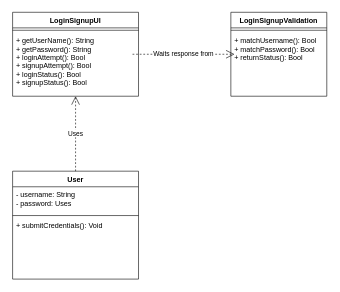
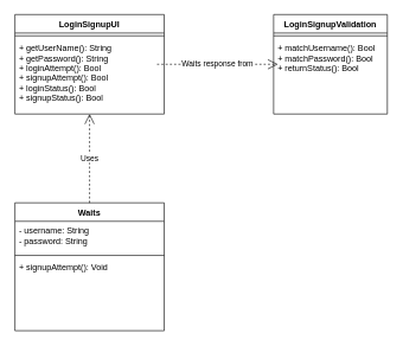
  <mxCell id="0" />
  <mxCell id="1" parent="0" />
  <mxCell id="2" value="LoginSignupUI" style="swimlane;fontStyle=1;align=center;verticalAlign=top;childLayout=stackLayout;horizontal=1;startSize=26;horizontalStack=0;resizeParent=1;resizeParentMax=0;resizeLast=0;collapsible=1;marginBottom=0;" parent="1" vertex="1"><mxGeometry x="20" y="20" width="210" height="140" as="geometry" /></mxCell>
  <mxCell id="3" value="" style="line;strokeWidth=1;fillColor=none;align=left;verticalAlign=middle;spacingTop=-1;spacingLeft=3;spacingRight=3;rotatable=0;labelPosition=right;points=[];portConstraint=eastwest;" parent="2" vertex="1"><mxGeometry y="26" width="210" height="8" as="geometry" /></mxCell>
  <mxCell id="4" value="Waits response from" style="endArrow=open;endSize=12;dashed=1;html=1;" parent="2" edge="1"><mxGeometry width="160" relative="1" as="geometry"><mxPoint x="200" y="70" as="sourcePoint" /><mxPoint x="370" y="70" as="targetPoint" /></mxGeometry></mxCell>
  <mxCell id="5" value="+ getUserName(): String&#10;+ getPassword(): String&#10;+ loginAttempt(): Bool&#10;+ signupAttempt(): Bool&#10;+ loginStatus(): Bool&#10;+ signupStatus(): Bool" style="text;strokeColor=none;fillColor=none;align=left;verticalAlign=top;spacingLeft=4;spacingRight=4;overflow=hidden;rotatable=0;points=[[0,0.5],[1,0.5]];portConstraint=eastwest;" parent="2" vertex="1"><mxGeometry y="34" width="210" height="106" as="geometry" /></mxCell>
  <mxCell id="6" value="LoginSignupValidation" style="swimlane;fontStyle=1;align=center;verticalAlign=top;childLayout=stackLayout;horizontal=1;startSize=26;horizontalStack=0;resizeParent=1;resizeParentMax=0;resizeLast=0;collapsible=1;marginBottom=0;" parent="1" vertex="1"><mxGeometry x="384" y="20" width="160" height="140" as="geometry" /></mxCell>
  <mxCell id="7" value="" style="line;strokeWidth=1;fillColor=none;align=left;verticalAlign=middle;spacingTop=-1;spacingLeft=3;spacingRight=3;rotatable=0;labelPosition=right;points=[];portConstraint=eastwest;" parent="6" vertex="1"><mxGeometry y="26" width="160" height="8" as="geometry" /></mxCell>
  <mxCell id="8" value="+ matchUsername(): Bool&#10;+ matchPassword(): Bool&#10;+ returnStatus(): Bool" style="text;strokeColor=none;fillColor=none;align=left;verticalAlign=top;spacingLeft=4;spacingRight=4;overflow=hidden;rotatable=0;points=[[0,0.5],[1,0.5]];portConstraint=eastwest;" parent="6" vertex="1"><mxGeometry y="34" width="160" height="106" as="geometry" /></mxCell>
- <mxCell id="9" value="User" style="swimlane;fontStyle=1;align=center;verticalAlign=top;childLayout=stackLayout;horizontal=1;startSize=26;horizontalStack=0;resizeParent=1;resizeParentMax=0;resizeLast=0;collapsible=1;marginBottom=0;" parent="1" vertex="1"><mxGeometry x="20" y="285" width="210" height="180" as="geometry" /></mxCell>
- <mxCell id="10" value="- username: String&#10;- password: Uses" style="text;strokeColor=none;fillColor=none;align=left;verticalAlign=top;spacingLeft=4;spacingRight=4;overflow=hidden;rotatable=0;points=[[0,0.5],[1,0.5]];portConstraint=eastwest;" parent="9" vertex="1"><mxGeometry y="26" width="210" height="44" as="geometry" /></mxCell>
+ <mxCell id="9" value="Waits" style="swimlane;fontStyle=1;align=center;verticalAlign=top;childLayout=stackLayout;horizontal=1;startSize=26;horizontalStack=0;resizeParent=1;resizeParentMax=0;resizeLast=0;collapsible=1;marginBottom=0;" parent="1" vertex="1"><mxGeometry x="20" y="285" width="210" height="180" as="geometry" /></mxCell>
+ <mxCell id="10" value="- username: String&#10;- password: String" style="text;strokeColor=none;fillColor=none;align=left;verticalAlign=top;spacingLeft=4;spacingRight=4;overflow=hidden;rotatable=0;points=[[0,0.5],[1,0.5]];portConstraint=eastwest;" parent="9" vertex="1"><mxGeometry y="26" width="210" height="44" as="geometry" /></mxCell>
  <mxCell id="11" value="" style="line;strokeWidth=1;fillColor=none;align=left;verticalAlign=middle;spacingTop=-1;spacingLeft=3;spacingRight=3;rotatable=0;labelPosition=right;points=[];portConstraint=eastwest;" parent="9" vertex="1"><mxGeometry y="70" width="210" height="8" as="geometry" /></mxCell>
- <mxCell id="12" value="+ submitCredentials(): Void" style="text;strokeColor=none;fillColor=none;align=left;verticalAlign=top;spacingLeft=4;spacingRight=4;overflow=hidden;rotatable=0;points=[[0,0.5],[1,0.5]];portConstraint=eastwest;" parent="9" vertex="1"><mxGeometry y="78" width="210" height="102" as="geometry" /></mxCell>
+ <mxCell id="12" value="+ signupAttempt(): Void" style="text;strokeColor=none;fillColor=none;align=left;verticalAlign=top;spacingLeft=4;spacingRight=4;overflow=hidden;rotatable=0;points=[[0,0.5],[1,0.5]];portConstraint=eastwest;" parent="9" vertex="1"><mxGeometry y="78" width="210" height="102" as="geometry" /></mxCell>
  <mxCell id="13" value="Uses" style="endArrow=open;endSize=12;dashed=1;html=1;exitX=0.5;exitY=0;exitDx=0;exitDy=0;" parent="1" source="9" target="5" edge="1"><mxGeometry width="160" relative="1" as="geometry"><mxPoint x="110" y="285" as="sourcePoint" /><mxPoint x="270" y="285" as="targetPoint" /></mxGeometry></mxCell>
